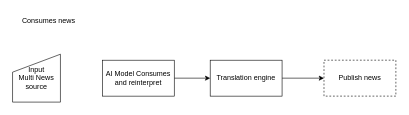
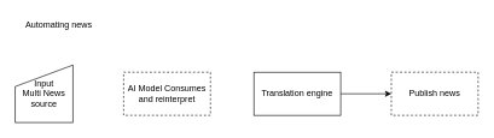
  <mxCell id="0" />
  <mxCell id="1" parent="0" />
  <mxCell id="2" value="Input&lt;br&gt;Multi News source" style="shape=manualInput;whiteSpace=wrap;html=1;" vertex="1" parent="1"><mxGeometry x="20" y="90" width="80" height="80" as="geometry" /></mxCell>
- <mxCell id="3" style="edgeStyle=orthogonalEdgeStyle;rounded=0;orthogonalLoop=1;jettySize=auto;html=1;entryX=0;entryY=0.5;entryDx=0;entryDy=0;" edge="1" parent="1" source="4" target="6"><mxGeometry relative="1" as="geometry" /></mxCell>
- <mxCell id="4" value="AI Model Consumes and reinterpret" style="rounded=0;whiteSpace=wrap;html=1;" vertex="1" parent="1"><mxGeometry x="170" y="100" width="120" height="60" as="geometry" /></mxCell>
+ <mxCell id="4" value="AI Model Consumes and reinterpret" style="rounded=0;whiteSpace=wrap;html=1;dashed=1;" vertex="1" parent="1"><mxGeometry x="170" y="100" width="120" height="60" as="geometry" /></mxCell>
  <mxCell id="5" style="edgeStyle=orthogonalEdgeStyle;rounded=0;orthogonalLoop=1;jettySize=auto;html=1;entryX=0;entryY=0.5;entryDx=0;entryDy=0;" edge="1" parent="1" source="6" target="7"><mxGeometry relative="1" as="geometry" /></mxCell>
  <mxCell id="6" value="Translation engine" style="rounded=0;whiteSpace=wrap;html=1;" vertex="1" parent="1"><mxGeometry x="350" y="100" width="120" height="60" as="geometry" /></mxCell>
  <mxCell id="7" value="Publish news" style="rounded=0;whiteSpace=wrap;html=1;dashed=1;" vertex="1" parent="1"><mxGeometry x="540" y="100" width="120" height="60" as="geometry" /></mxCell>
- <mxCell id="8" value="Consumes news" style="text;html=1;align=center;verticalAlign=middle;resizable=0;points=[];autosize=1;strokeColor=none;fillColor=none;" vertex="1" parent="1"><mxGeometry x="20" y="20" width="120" height="30" as="geometry" /></mxCell>
+ <mxCell id="8" value="Automating news" style="text;html=1;align=center;verticalAlign=middle;resizable=0;points=[];autosize=1;strokeColor=none;fillColor=none;" vertex="1" parent="1"><mxGeometry x="20" y="20" width="120" height="30" as="geometry" /></mxCell>
